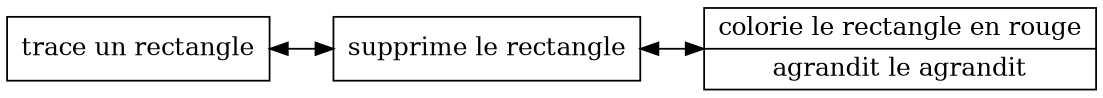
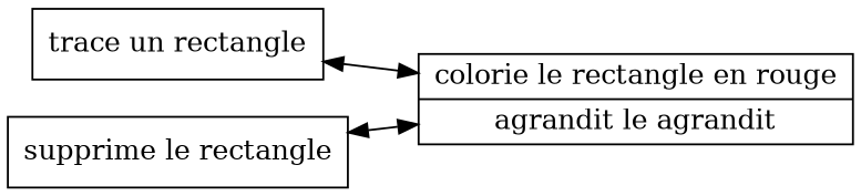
  digraph {
    rankdir=LR
    node [shape=record]
    edge [dir=both]
    n1 [label="<f0> trace un rectangle"]
    n2 [label="<f0> supprime le rectangle"]
    n3 [label="<f0> colorie le rectangle en rouge | <f1> agrandit le agrandit"]
-   n1 -> n2
+   n1 -> n3
    n2 -> n3
  }
